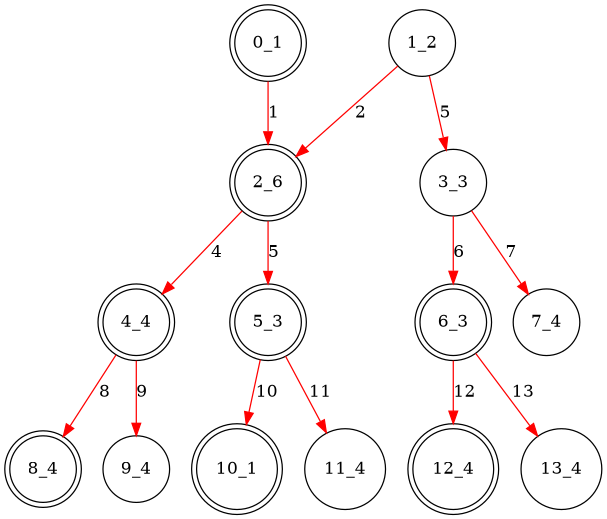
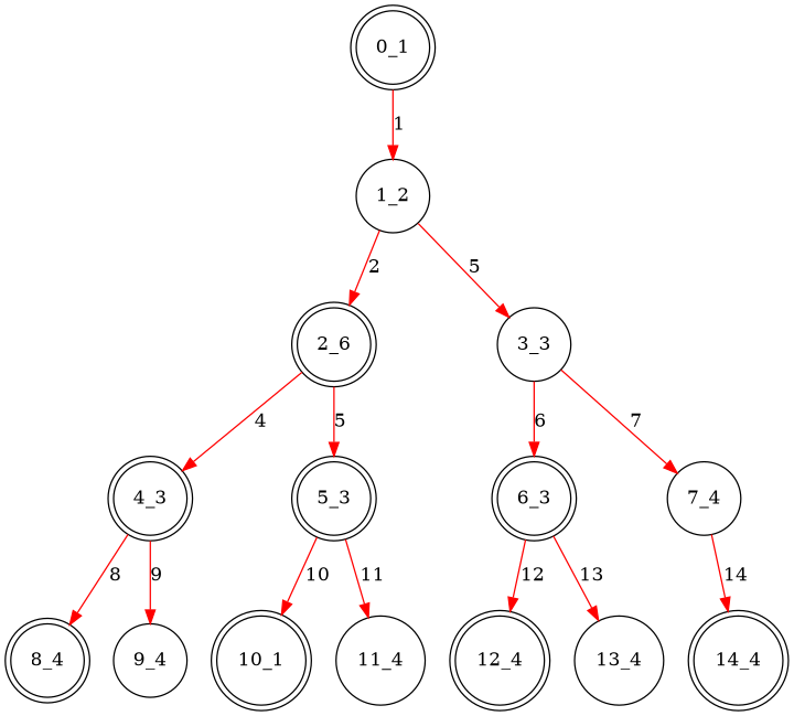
  digraph {
    node [shape=doublecircle]
    edge [color=red]
    n1 [label="0_1"]
    n2 [label="1_2" shape=circle]
    n3 [label="2_6"]
    n4 [label="3_3" shape=circle]
-   n5 [label="4_4"]
+   n5 [label="4_3"]
    n6 [label="5_3"]
    n7 [label="6_3"]
    n8 [label="7_4" shape=circle]
    n9 [label="8_4"]
    n10 [label="9_4" shape=circle]
    n11 [label="10_1"]
    n12 [label="11_4" shape=circle]
    n13 [label="12_4"]
    n14 [label="13_4" shape=circle]
-   n1 -> n3 [label=1]
+   n15 [label="14_4"]
+   n1 -> n2 [label=1]
    n2 -> n3 [label=2]
    n2 -> n4 [label=5]
    n3 -> n5 [label=4]
    n3 -> n6 [label=5]
    n4 -> n7 [label=6]
    n4 -> n8 [label=7]
    n5 -> n9 [label=8]
    n5 -> n10 [label=9]
    n6 -> n11 [label=10]
    n6 -> n12 [label=11]
    n7 -> n13 [label=12]
    n7 -> n14 [label=13]
+   n8 -> n15 [label=14]
  }
